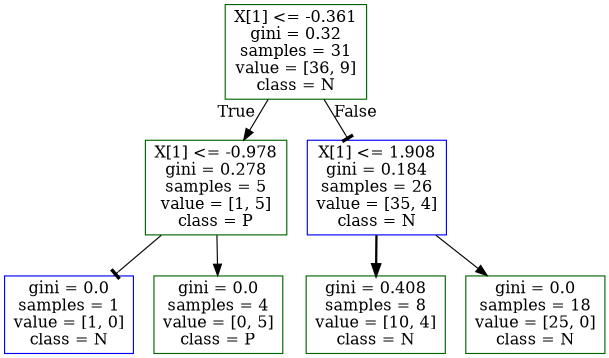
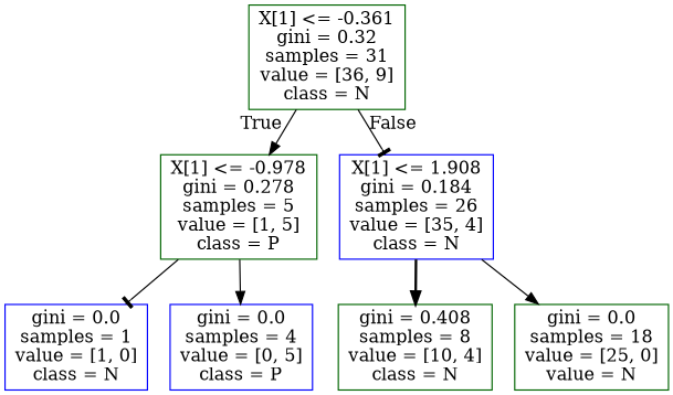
  digraph {
    node [color=darkgreen shape=box]
    edge [arrowhead=normal style=solid]
    n1 [label="X[1] <= -0.361\ngini = 0.32\nsamples = 31\nvalue = [36, 9]\nclass = N"]
    n2 [label="X[1] <= -0.978\ngini = 0.278\nsamples = 5\nvalue = [1, 5]\nclass = P"]
    n3 [color=blue label="X[1] <= 1.908\ngini = 0.184\nsamples = 26\nvalue = [35, 4]\nclass = N"]
    n4 [color=blue label="gini = 0.0\nsamples = 1\nvalue = [1, 0]\nclass = N"]
-   n5 [label="gini = 0.0\nsamples = 4\nvalue = [0, 5]\nclass = P"]
+   n5 [color=blue label="gini = 0.0\nsamples = 4\nvalue = [0, 5]\nclass = P"]
    n6 [label="gini = 0.408\nsamples = 8\nvalue = [10, 4]\nclass = N"]
-   n7 [label="gini = 0.0\nsamples = 18\nvalue = [25, 0]\nclass = N"]
+   n7 [label="gini = 0.0\nsamples = 18\nvalue = [25, 0]\nvalue = N"]
    n1 -> n2 [headlabel=True labelangle=45 labeldistance=2.5]
    n1 -> n3 [arrowhead=tee headlabel=False labelangle=-45 labeldistance=2.5]
    n2 -> n4 [arrowhead=tee]
    n2 -> n5
    n3 -> n6 [style=bold]
    n3 -> n7
  }
